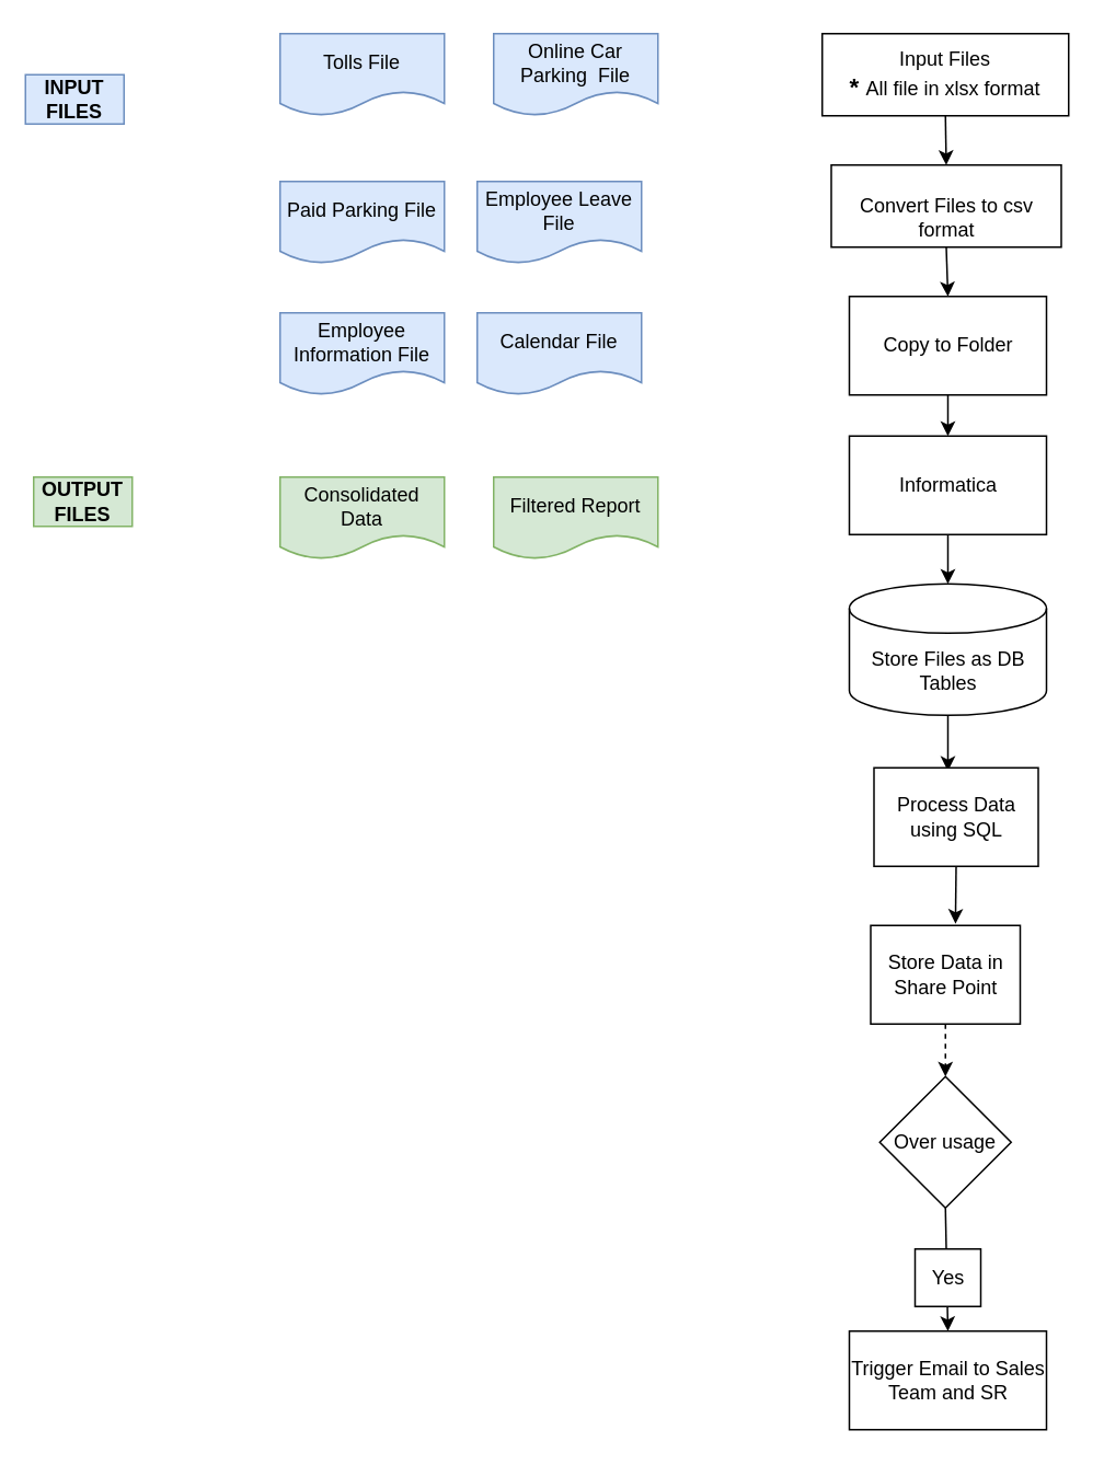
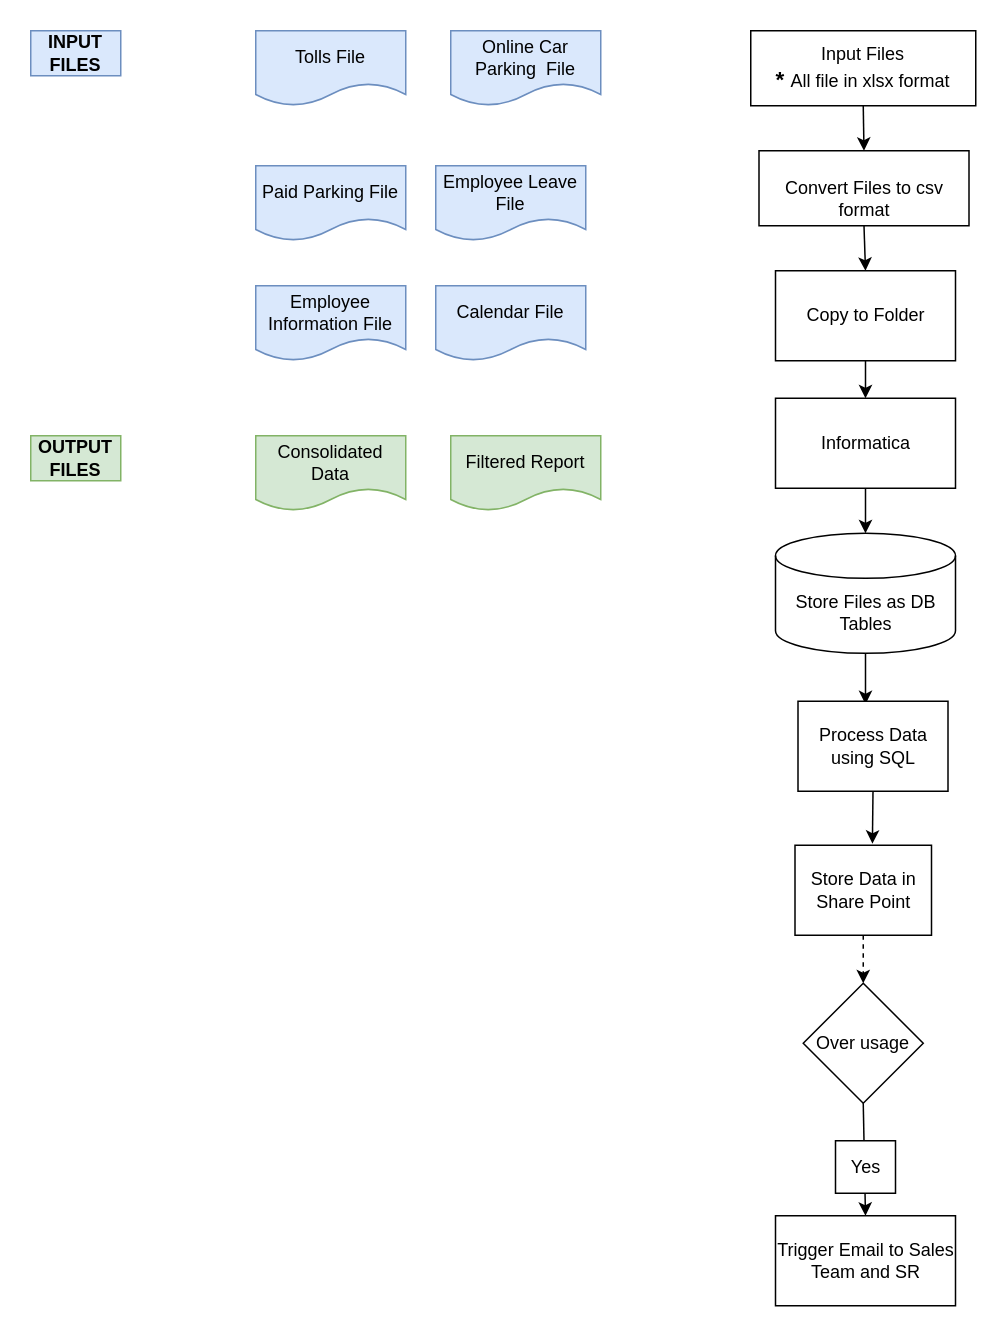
  <mxCell id="0" />
  <mxCell id="1" parent="0" />
  <mxCell id="2" value="Online Car Parking&amp;nbsp; File" style="shape=document;whiteSpace=wrap;html=1;boundedLbl=1;fillColor=#dae8fc;strokeColor=#6c8ebf;" vertex="1" parent="1"><mxGeometry x="300" y="20" width="100" height="50" as="geometry" /></mxCell>
  <mxCell id="3" value="Employee Information File" style="shape=document;whiteSpace=wrap;html=1;boundedLbl=1;fillColor=#dae8fc;strokeColor=#6c8ebf;" vertex="1" parent="1"><mxGeometry x="170" y="190" width="100" height="50" as="geometry" /></mxCell>
  <mxCell id="4" value="Tolls File" style="shape=document;whiteSpace=wrap;html=1;boundedLbl=1;fillColor=#dae8fc;strokeColor=#6c8ebf;" vertex="1" parent="1"><mxGeometry x="170" y="20" width="100" height="50" as="geometry" /></mxCell>
  <mxCell id="5" value="Paid Parking File" style="shape=document;whiteSpace=wrap;html=1;boundedLbl=1;fillColor=#dae8fc;strokeColor=#6c8ebf;" vertex="1" parent="1"><mxGeometry x="170" y="110" width="100" height="50" as="geometry" /></mxCell>
  <mxCell id="6" value="Employee Leave File" style="shape=document;whiteSpace=wrap;html=1;boundedLbl=1;fillColor=#dae8fc;strokeColor=#6c8ebf;" vertex="1" parent="1"><mxGeometry x="290" y="110" width="100" height="50" as="geometry" /></mxCell>
  <mxCell id="7" value="Calendar File" style="shape=document;whiteSpace=wrap;html=1;boundedLbl=1;fillColor=#dae8fc;strokeColor=#6c8ebf;" vertex="1" parent="1"><mxGeometry x="290" y="190" width="100" height="50" as="geometry" /></mxCell>
  <mxCell id="8" value="Informatica" style="rounded=0;whiteSpace=wrap;html=1;" vertex="1" parent="1"><mxGeometry x="516.5" y="265" width="120" height="60" as="geometry" /></mxCell>
  <mxCell id="9" value="" style="edgeStyle=orthogonalEdgeStyle;rounded=0;orthogonalLoop=1;jettySize=auto;html=1;exitX=0.5;exitY=1;exitDx=0;exitDy=0;entryX=0.5;entryY=0;entryDx=0;entryDy=0;entryPerimeter=0;" edge="1" parent="1" source="8" target="10"><mxGeometry relative="1" as="geometry"><mxPoint x="461.5" y="440" as="targetPoint" /></mxGeometry></mxCell>
  <mxCell id="10" value="Store Files as DB Tables" style="shape=cylinder3;whiteSpace=wrap;html=1;boundedLbl=1;backgroundOutline=1;size=15;" vertex="1" parent="1"><mxGeometry x="516.5" y="355" width="120" height="80" as="geometry" /></mxCell>
  <mxCell id="11" value="" style="endArrow=classic;html=1;rounded=0;exitX=0.5;exitY=1;exitDx=0;exitDy=0;exitPerimeter=0;entryX=0.45;entryY=0.033;entryDx=0;entryDy=0;entryPerimeter=0;" edge="1" parent="1" source="10" target="12"><mxGeometry width="50" height="50" relative="1" as="geometry"><mxPoint x="261.5" y="489" as="sourcePoint" /><mxPoint x="581.5" y="529" as="targetPoint" /></mxGeometry></mxCell>
  <mxCell id="12" value="Process Data using SQL" style="rounded=0;whiteSpace=wrap;html=1;" vertex="1" parent="1"><mxGeometry x="531.5" y="467" width="100" height="60" as="geometry" /></mxCell>
  <mxCell id="13" value="Store Data in Share Point" style="rounded=0;whiteSpace=wrap;html=1;" vertex="1" parent="1"><mxGeometry x="529.5" y="563" width="91" height="60" as="geometry" /></mxCell>
  <mxCell id="14" value="" style="endArrow=classic;html=1;rounded=0;exitX=0.5;exitY=1;exitDx=0;exitDy=0;entryX=0.567;entryY=-0.017;entryDx=0;entryDy=0;entryPerimeter=0;" edge="1" parent="1" source="12" target="13"><mxGeometry width="50" height="50" relative="1" as="geometry"><mxPoint x="256.5" y="439" as="sourcePoint" /><mxPoint x="306.5" y="389" as="targetPoint" /></mxGeometry></mxCell>
  <mxCell id="15" value="Over usage" style="rhombus;whiteSpace=wrap;html=1;" vertex="1" parent="1"><mxGeometry x="535" y="655" width="80" height="80" as="geometry" /></mxCell>
  <mxCell id="16" value="" style="endArrow=classic;html=1;rounded=0;exitX=0.5;exitY=1;exitDx=0;exitDy=0;entryX=0.5;entryY=0;entryDx=0;entryDy=0;dashed=1;" edge="1" parent="1" source="13" target="15"><mxGeometry width="50" height="50" relative="1" as="geometry"><mxPoint x="336.5" y="510" as="sourcePoint" /><mxPoint x="386.5" y="460" as="targetPoint" /></mxGeometry></mxCell>
  <mxCell id="17" value="" style="endArrow=classic;html=1;rounded=0;exitX=0.5;exitY=1;exitDx=0;exitDy=0;" edge="1" parent="1" source="15"><mxGeometry width="50" height="50" relative="1" as="geometry"><mxPoint x="336.5" y="510" as="sourcePoint" /><mxPoint x="576.5" y="810" as="targetPoint" /></mxGeometry></mxCell>
  <mxCell id="18" value="Yes" style="rounded=0;whiteSpace=wrap;html=1;" vertex="1" parent="1"><mxGeometry x="556.5" y="760" width="40" height="35" as="geometry" /></mxCell>
  <mxCell id="19" value="Trigger Email to Sales Team and SR" style="rounded=0;whiteSpace=wrap;html=1;" vertex="1" parent="1"><mxGeometry x="516.5" y="810" width="120" height="60" as="geometry" /></mxCell>
- <mxCell id="20" value="&lt;b&gt;INPUT FILES&lt;/b&gt;" style="rounded=0;whiteSpace=wrap;html=1;fillColor=#dae8fc;strokeColor=#6c8ebf;" vertex="1" parent="1"><mxGeometry x="15" y="45" width="60" height="30" as="geometry" /></mxCell>
+ <mxCell id="20" value="&lt;b&gt;INPUT FILES&lt;/b&gt;" style="rounded=0;whiteSpace=wrap;html=1;fillColor=#dae8fc;strokeColor=#6c8ebf;" vertex="1" parent="1"><mxGeometry x="20" y="20" width="60" height="30" as="geometry" /></mxCell>
  <mxCell id="21" value="Filtered Report" style="shape=document;whiteSpace=wrap;html=1;boundedLbl=1;fillColor=#d5e8d4;strokeColor=#82b366;" vertex="1" parent="1"><mxGeometry x="300" y="290" width="100" height="50" as="geometry" /></mxCell>
  <mxCell id="22" value="Consolidated Data" style="shape=document;whiteSpace=wrap;html=1;boundedLbl=1;fillColor=#d5e8d4;strokeColor=#82b366;" vertex="1" parent="1"><mxGeometry x="170" y="290" width="100" height="50" as="geometry" /></mxCell>
  <mxCell id="23" value="&lt;b&gt;OUTPUT FILES&lt;/b&gt;" style="rounded=0;whiteSpace=wrap;html=1;fillColor=#d5e8d4;strokeColor=#82b366;" vertex="1" parent="1"><mxGeometry x="20" y="290" width="60" height="30" as="geometry" /></mxCell>
  <mxCell id="24" value="&lt;div&gt;Input Files&lt;/div&gt;&lt;div&gt;&lt;b&gt;&lt;font style=&quot;font-size: 15px;&quot;&gt;* &lt;/font&gt;&lt;/b&gt;All file in xlsx format&lt;/div&gt;" style="rounded=0;whiteSpace=wrap;html=1;" vertex="1" parent="1"><mxGeometry x="500" y="20" width="150" height="50" as="geometry" /></mxCell>
  <mxCell id="25" value="&lt;div&gt;&lt;br&gt;&lt;/div&gt;&lt;div&gt;Convert Files to csv format&lt;/div&gt;" style="rounded=0;whiteSpace=wrap;html=1;" vertex="1" parent="1"><mxGeometry x="505.5" y="100" width="140" height="50" as="geometry" /></mxCell>
  <mxCell id="26" value="Copy to Folder" style="rounded=0;whiteSpace=wrap;html=1;" vertex="1" parent="1"><mxGeometry x="516.5" y="180" width="120" height="60" as="geometry" /></mxCell>
  <mxCell id="27" value="" style="endArrow=classic;html=1;rounded=0;exitX=0.5;exitY=1;exitDx=0;exitDy=0;entryX=0.5;entryY=0;entryDx=0;entryDy=0;" edge="1" parent="1" source="24" target="25"><mxGeometry width="50" height="50" relative="1" as="geometry"><mxPoint x="341.5" y="140" as="sourcePoint" /><mxPoint x="391.5" y="90" as="targetPoint" /></mxGeometry></mxCell>
  <mxCell id="28" value="" style="endArrow=classic;html=1;rounded=0;exitX=0.5;exitY=1;exitDx=0;exitDy=0;entryX=0.5;entryY=0;entryDx=0;entryDy=0;" edge="1" parent="1" source="25" target="26"><mxGeometry width="50" height="50" relative="1" as="geometry"><mxPoint x="341.5" y="140" as="sourcePoint" /><mxPoint x="391.5" y="90" as="targetPoint" /></mxGeometry></mxCell>
  <mxCell id="29" value="" style="endArrow=classic;html=1;rounded=0;exitX=0.5;exitY=1;exitDx=0;exitDy=0;entryX=0.5;entryY=0;entryDx=0;entryDy=0;" edge="1" parent="1" source="26" target="8"><mxGeometry width="50" height="50" relative="1" as="geometry"><mxPoint x="341.5" y="140" as="sourcePoint" /><mxPoint x="391.5" y="90" as="targetPoint" /></mxGeometry></mxCell>
